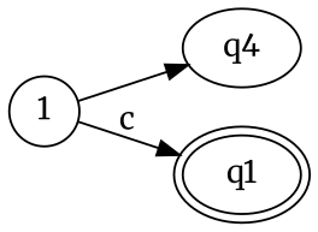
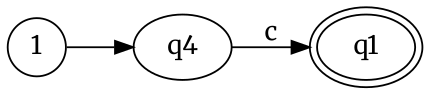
  digraph {
    fontname=Merriweather
    rankdir=LR
    node [fontname=Merriweather]
    edge [fontname=Merriweather]
    1 [height=0.00001 width=0.00001]
    n2 [label=q4]
    q1 [peripheries=2]
    1 -> n2
-   1 -> q1 [label=c]
+   n2 -> q1 [label=c]
  }
